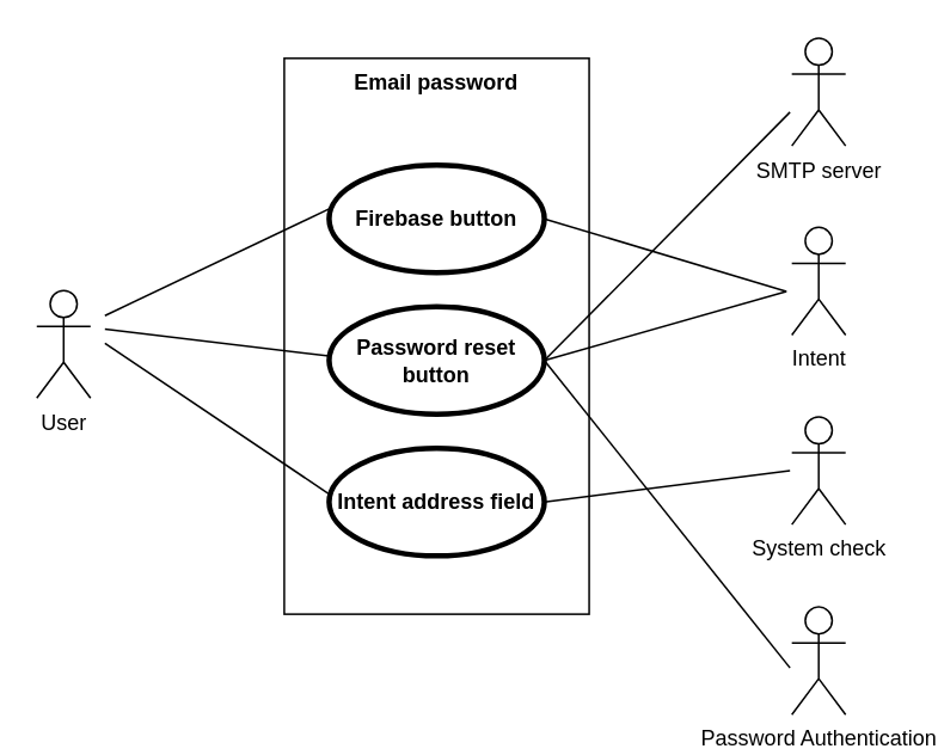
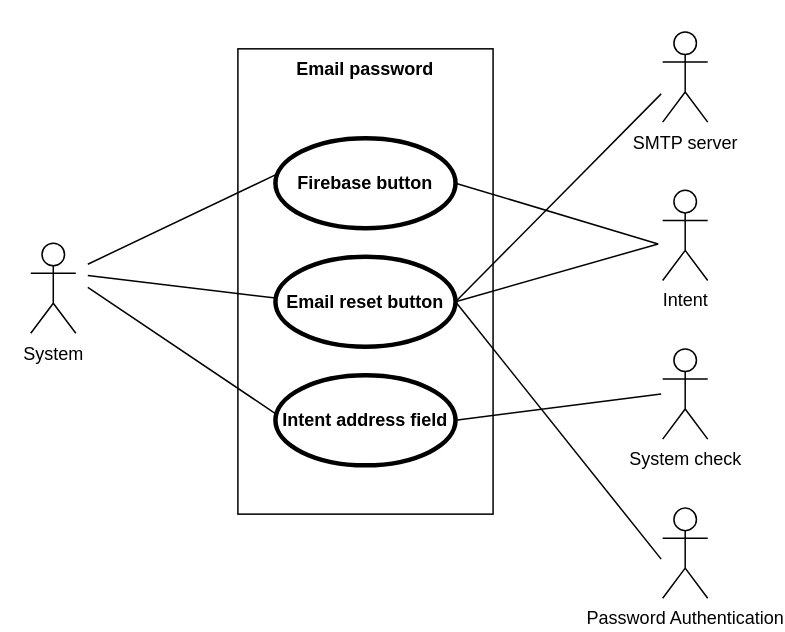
  <mxCell id="0" />
  <mxCell id="1" parent="0" />
- <mxCell id="2" value="User" style="shape=umlActor;verticalLabelPosition=bottom;labelBackgroundColor=#ffffff;verticalAlign=top;html=1;outlineConnect=0;" vertex="1" parent="1"><mxGeometry x="20" y="161.5" width="30" height="60" as="geometry" /></mxCell>
+ <mxCell id="2" value="System" style="shape=umlActor;verticalLabelPosition=bottom;labelBackgroundColor=#ffffff;verticalAlign=top;html=1;outlineConnect=0;" vertex="1" parent="1"><mxGeometry x="20" y="161.5" width="30" height="60" as="geometry" /></mxCell>
  <mxCell id="3" value="Email password" style="shape=rect;html=1;verticalAlign=top;fontStyle=1;whiteSpace=wrap;align=center;" vertex="1" parent="1"><mxGeometry x="158" y="32" width="170" height="310" as="geometry" /></mxCell>
  <mxCell id="4" value="Firebase button" style="shape=ellipse;html=1;strokeWidth=3;fontStyle=1;whiteSpace=wrap;align=center;perimeter=ellipsePerimeter;" vertex="1" parent="1"><mxGeometry x="183" y="91.5" width="120" height="60" as="geometry" /></mxCell>
- <mxCell id="5" value="Password reset button" style="shape=ellipse;html=1;strokeWidth=3;fontStyle=1;whiteSpace=wrap;align=center;perimeter=ellipsePerimeter;" vertex="1" parent="1"><mxGeometry x="183" y="170.5" width="120" height="60" as="geometry" /></mxCell>
+ <mxCell id="5" value="Email reset button" style="shape=ellipse;html=1;strokeWidth=3;fontStyle=1;whiteSpace=wrap;align=center;perimeter=ellipsePerimeter;" vertex="1" parent="1"><mxGeometry x="183" y="170.5" width="120" height="60" as="geometry" /></mxCell>
  <mxCell id="6" value="Intent address field" style="shape=ellipse;html=1;strokeWidth=3;fontStyle=1;whiteSpace=wrap;align=center;perimeter=ellipsePerimeter;" vertex="1" parent="1"><mxGeometry x="183" y="249.5" width="120" height="60" as="geometry" /></mxCell>
  <mxCell id="7" value="" style="edgeStyle=none;html=1;endArrow=none;verticalAlign=bottom;entryX=0;entryY=0.5;entryDx=0;entryDy=0;" edge="1" parent="1"><mxGeometry width="160" relative="1" as="geometry"><mxPoint x="58" y="175.5" as="sourcePoint" /><mxPoint x="183" y="116" as="targetPoint" /></mxGeometry></mxCell>
  <mxCell id="8" value="" style="edgeStyle=none;html=1;endArrow=none;verticalAlign=bottom;entryX=0;entryY=0.5;entryDx=0;entryDy=0;" edge="1" parent="1"><mxGeometry width="160" relative="1" as="geometry"><mxPoint x="58" y="183" as="sourcePoint" /><mxPoint x="183" y="198" as="targetPoint" /></mxGeometry></mxCell>
  <mxCell id="9" value="" style="edgeStyle=none;html=1;endArrow=none;verticalAlign=bottom;entryX=0;entryY=0.5;entryDx=0;entryDy=0;" edge="1" parent="1"><mxGeometry width="160" relative="1" as="geometry"><mxPoint x="58" y="191" as="sourcePoint" /><mxPoint x="183" y="275" as="targetPoint" /></mxGeometry></mxCell>
  <mxCell id="10" value="Intent" style="shape=umlActor;verticalLabelPosition=bottom;labelBackgroundColor=#ffffff;verticalAlign=top;html=1;outlineConnect=0;" vertex="1" parent="1"><mxGeometry x="441" y="126.3" width="30" height="60" as="geometry" /></mxCell>
  <mxCell id="11" value="Password Authentication" style="shape=umlActor;verticalLabelPosition=bottom;labelBackgroundColor=#ffffff;verticalAlign=top;html=1;outlineConnect=0;" vertex="1" parent="1"><mxGeometry x="441" y="338" width="30" height="60" as="geometry" /></mxCell>
  <mxCell id="12" value="" style="edgeStyle=none;html=1;endArrow=none;verticalAlign=bottom;entryX=1;entryY=0.5;entryDx=0;entryDy=0;" edge="1" parent="1" target="6"><mxGeometry width="160" relative="1" as="geometry"><mxPoint x="440" y="262" as="sourcePoint" /><mxPoint x="538" y="256" as="targetPoint" /></mxGeometry></mxCell>
  <mxCell id="13" value="" style="edgeStyle=none;html=1;endArrow=none;verticalAlign=bottom;exitX=1;exitY=0.5;exitDx=0;exitDy=0;" edge="1" parent="1" source="4"><mxGeometry width="160" relative="1" as="geometry"><mxPoint x="338" y="156" as="sourcePoint" /><mxPoint x="438" y="162" as="targetPoint" /></mxGeometry></mxCell>
  <mxCell id="14" value="" style="edgeStyle=none;html=1;endArrow=none;verticalAlign=bottom;exitX=1;exitY=0.5;exitDx=0;exitDy=0;" edge="1" parent="1" source="5"><mxGeometry width="160" relative="1" as="geometry"><mxPoint x="348" y="156" as="sourcePoint" /><mxPoint x="440" y="62" as="targetPoint" /></mxGeometry></mxCell>
  <mxCell id="15" value="" style="edgeStyle=none;html=1;endArrow=none;verticalAlign=bottom;exitX=1;exitY=0.5;exitDx=0;exitDy=0;" edge="1" parent="1" source="5"><mxGeometry width="160" relative="1" as="geometry"><mxPoint x="448" y="196" as="sourcePoint" /><mxPoint x="438" y="162" as="targetPoint" /></mxGeometry></mxCell>
  <mxCell id="16" value="System check" style="shape=umlActor;verticalLabelPosition=bottom;labelBackgroundColor=#ffffff;verticalAlign=top;html=1;outlineConnect=0;" vertex="1" parent="1"><mxGeometry x="441" y="232" width="30" height="60" as="geometry" /></mxCell>
  <mxCell id="17" value="SMTP server" style="shape=umlActor;verticalLabelPosition=bottom;labelBackgroundColor=#ffffff;verticalAlign=top;html=1;outlineConnect=0;" vertex="1" parent="1"><mxGeometry x="441" y="20.8" width="30" height="60" as="geometry" /></mxCell>
  <mxCell id="18" value="" style="edgeStyle=none;html=1;endArrow=none;verticalAlign=bottom;exitX=1;exitY=0.5;exitDx=0;exitDy=0;" edge="1" parent="1" source="5"><mxGeometry width="160" relative="1" as="geometry"><mxPoint x="350" y="372" as="sourcePoint" /><mxPoint x="440" y="372" as="targetPoint" /></mxGeometry></mxCell>
